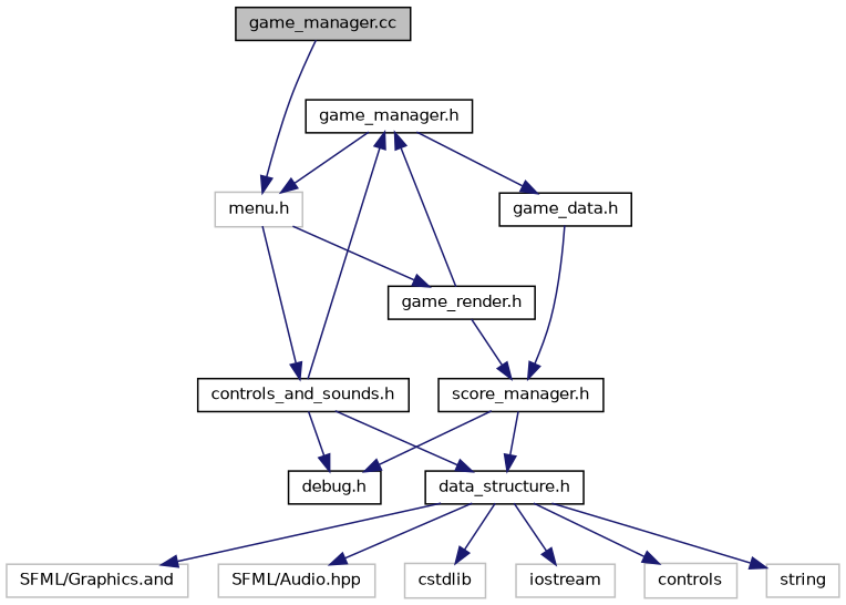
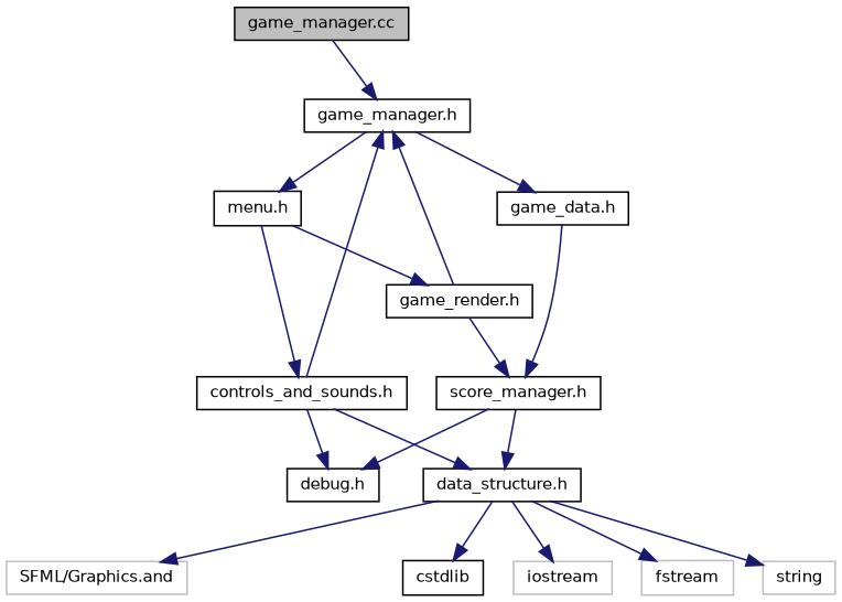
  digraph {
    node [color=black fillcolor=white fontname=Helvetica fontsize=10 shape=record style=filled]
    edge [color=midnightblue fontname=Helvetica fontsize=10 labelfontname=Helvetica labelfontsize=10 style=solid]
    n1 [fillcolor=grey75 fontcolor=black height=0.2 label="game_manager.cc" width=0.4]
    n2 [height=0.2 label="game_manager.h" width=0.4]
-   n3 [color=grey75 height=0.2 label="menu.h" width=0.4]
+   n3 [height=0.2 label="menu.h" width=0.4]
    n4 [height=0.2 label="game_data.h" width=0.4]
    n5 [height=0.2 label="game_render.h" width=0.4]
    n6 [height=0.2 label="controls_and_sounds.h" width=0.4]
    n7 [height=0.2 label="score_manager.h" width=0.4]
    n8 [height=0.2 label="debug.h" width=0.4]
    n9 [height=0.2 label="data_structure.h" width=0.4]
    n10 [color=grey75 height=0.2 label="SFML/Graphics.and" width=0.4]
-   n11 [color=grey75 height=0.2 label="SFML/Audio.hpp" width=0.4]
-   n12 [color=grey75 height=0.2 label=cstdlib width=0.4]
+   n12 [height=0.2 label=cstdlib width=0.4]
    n13 [color=grey75 height=0.2 label=iostream width=0.4]
-   n14 [color=grey75 height=0.2 label=controls width=0.4]
+   n14 [color=grey75 height=0.2 label=fstream width=0.4]
    n15 [color=grey75 height=0.2 label=string width=0.4]
-   n1 -> n3
+   n1 -> n2
    n2 -> n3
    n2 -> n4
    n3 -> n5
    n3 -> n6
    n4 -> n7
    n5 -> n2
    n5 -> n7
    n6 -> n2
    n6 -> n8
    n6 -> n9
    n7 -> n8
    n7 -> n9
    n9 -> n10
-   n9 -> n11
    n9 -> n12
    n9 -> n13
    n9 -> n14
    n9 -> n15
  }
